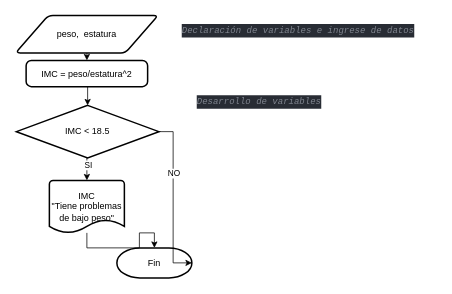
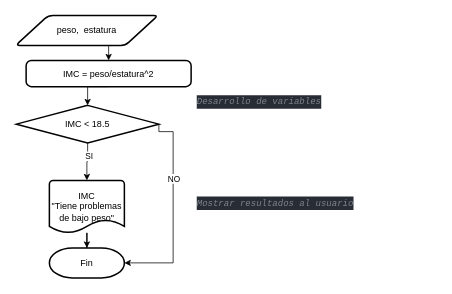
  <mxCell id="0" />
  <mxCell id="1" parent="0" />
  <mxCell id="2" style="edgeStyle=orthogonalEdgeStyle;rounded=0;orthogonalLoop=1;jettySize=auto;html=1;exitX=0.5;exitY=1;exitDx=0;exitDy=0;entryX=0.5;entryY=0;entryDx=0;entryDy=0;" edge="1" parent="1" source="3" target="14"><mxGeometry relative="1" as="geometry" /></mxCell>
- <mxCell id="3" value="peso, &amp;nbsp;estatura" style="shape=parallelogram;html=1;strokeWidth=2;perimeter=parallelogramPerimeter;whiteSpace=wrap;rounded=1;arcSize=12;size=0.23;" vertex="1" parent="1"><mxGeometry x="20" y="20" width="190" height="50" as="geometry" /></mxCell>
- <mxCell id="4" value="Fin" style="strokeWidth=2;html=1;shape=mxgraph.flowchart.terminator;whiteSpace=wrap;" vertex="1" parent="1"><mxGeometry x="155" y="330" width="100" height="40" as="geometry" /></mxCell>
+ <mxCell id="3" value="peso, &amp;nbsp;estatura" style="shape=parallelogram;html=1;strokeWidth=2;perimeter=parallelogramPerimeter;whiteSpace=wrap;rounded=1;arcSize=12;size=0.23;" vertex="1" parent="1"><mxGeometry x="20" y="20" width="190" height="40" as="geometry" /></mxCell>
+ <mxCell id="4" value="Fin" style="strokeWidth=2;html=1;shape=mxgraph.flowchart.terminator;whiteSpace=wrap;" vertex="1" parent="1"><mxGeometry x="65" y="330" width="100" height="40" as="geometry" /></mxCell>
  <mxCell id="5" style="edgeStyle=orthogonalEdgeStyle;rounded=0;orthogonalLoop=1;jettySize=auto;html=1;exitX=0.5;exitY=1;exitDx=0;exitDy=0;exitPerimeter=0;entryX=0.5;entryY=0;entryDx=0;entryDy=0;entryPerimeter=0;" edge="1" parent="1" source="9" target="16"><mxGeometry relative="1" as="geometry"><mxPoint x="-4" y="270" as="targetPoint" /></mxGeometry></mxCell>
  <mxCell id="6" value="SI" style="edgeLabel;html=1;align=center;verticalAlign=middle;resizable=0;points=[];" vertex="1" connectable="0" parent="5"><mxGeometry x="-0.349" y="1" relative="1" as="geometry"><mxPoint as="offset" /></mxGeometry></mxCell>
  <mxCell id="7" style="edgeStyle=orthogonalEdgeStyle;rounded=0;orthogonalLoop=1;jettySize=auto;html=1;exitX=1;exitY=0.5;exitDx=0;exitDy=0;exitPerimeter=0;entryX=1;entryY=0.5;entryDx=0;entryDy=0;entryPerimeter=0;" edge="1" parent="1" source="9" target="4"><mxGeometry relative="1" as="geometry"><mxPoint x="222" y="295" as="targetPoint" /><Array as="points"><mxPoint x="230" y="175" /><mxPoint x="230" y="350" /></Array></mxGeometry></mxCell>
  <mxCell id="8" value="NO" style="edgeLabel;html=1;align=center;verticalAlign=middle;resizable=0;points=[];" vertex="1" connectable="0" parent="7"><mxGeometry x="-0.323" relative="1" as="geometry"><mxPoint as="offset" /></mxGeometry></mxCell>
- <mxCell id="9" value="IMC &amp;lt; 18.5" style="strokeWidth=2;html=1;shape=mxgraph.flowchart.decision;whiteSpace=wrap;" vertex="1" parent="1"><mxGeometry x="21" y="140" width="190" height="70" as="geometry" /></mxCell>
+ <mxCell id="9" value="IMC &amp;lt; 18.5" style="strokeWidth=2;html=1;shape=mxgraph.flowchart.decision;whiteSpace=wrap;" vertex="1" parent="1"><mxGeometry x="21" y="140" width="190" height="50" as="geometry" /></mxCell>
+ <mxCell id="10" value="&lt;div style=&quot;font-style: normal; font-variant-caps: normal; font-weight: normal; letter-spacing: normal; text-align: start; text-indent: 0px; text-transform: none; word-spacing: 0px; -webkit-text-stroke-width: 0px; text-decoration: none; color: rgb(171, 178, 191); background-color: rgb(40, 44, 52); font-family: &amp;quot;Fira Code&amp;quot;, &amp;quot;Menlo for Powerline&amp;quot;, Menlo, Monaco, &amp;quot;Courier New&amp;quot;, monospace; font-size: 12px; line-height: 18px;&quot;&gt;&lt;div&gt;&lt;span style=&quot;color: rgb(127, 132, 142); font-style: italic;&quot;&gt;Mostrar resultados al usuario&lt;/span&gt;&lt;/div&gt;&lt;/div&gt;" style="text;whiteSpace=wrap;html=1;" vertex="1" parent="1"><mxGeometry x="260" y="255" width="240" height="30" as="geometry" /></mxCell>
  <mxCell id="11" value="&lt;div style=&quot;font-style: normal; font-variant-caps: normal; font-weight: normal; letter-spacing: normal; text-align: start; text-indent: 0px; text-transform: none; word-spacing: 0px; -webkit-text-stroke-width: 0px; text-decoration: none; color: rgb(171, 178, 191); background-color: rgb(40, 44, 52); font-family: &amp;quot;Fira Code&amp;quot;, &amp;quot;Menlo for Powerline&amp;quot;, Menlo, Monaco, &amp;quot;Courier New&amp;quot;, monospace; font-size: 12px; line-height: 18px;&quot;&gt;&lt;div&gt;&lt;span style=&quot;color: rgb(127, 132, 142); font-style: italic;&quot;&gt;Desarrollo de variables&lt;/span&gt;&lt;/div&gt;&lt;/div&gt;" style="text;whiteSpace=wrap;html=1;" vertex="1" parent="1"><mxGeometry x="260" y="120" width="210" height="30" as="geometry" /></mxCell>
- <mxCell id="12" value="&lt;meta charset=&quot;utf-8&quot;&gt;&lt;div style=&quot;font-style: normal; font-variant-caps: normal; font-weight: normal; letter-spacing: normal; text-align: start; text-indent: 0px; text-transform: none; word-spacing: 0px; -webkit-text-stroke-width: 0px; text-decoration: none; color: rgb(171, 178, 191); background-color: rgb(40, 44, 52); font-family: &amp;quot;Fira Code&amp;quot;, &amp;quot;Menlo for Powerline&amp;quot;, Menlo, Monaco, &amp;quot;Courier New&amp;quot;, monospace; font-size: 12px; line-height: 18px;&quot;&gt;&lt;div&gt;&lt;span style=&quot;color: rgb(127, 132, 142); font-style: italic;&quot;&gt;Declaración de variables e ingrese de datos&lt;/span&gt;&lt;/div&gt;&lt;/div&gt;" style="text;whiteSpace=wrap;html=1;" vertex="1" parent="1"><mxGeometry x="240" y="25" width="340" height="30" as="geometry" /></mxCell>
  <mxCell id="13" style="edgeStyle=orthogonalEdgeStyle;rounded=0;orthogonalLoop=1;jettySize=auto;html=1;exitX=0.5;exitY=1;exitDx=0;exitDy=0;entryX=0.5;entryY=0;entryDx=0;entryDy=0;entryPerimeter=0;" edge="1" parent="1" source="14" target="9"><mxGeometry relative="1" as="geometry" /></mxCell>
- <mxCell id="14" value="IMC = peso/estatura^2" style="rounded=1;whiteSpace=wrap;html=1;absoluteArcSize=1;arcSize=14;strokeWidth=2;" vertex="1" parent="1"><mxGeometry x="34" y="80" width="162" height="35" as="geometry" /></mxCell>
+ <mxCell id="14" value="IMC = peso/estatura^2" style="rounded=1;whiteSpace=wrap;html=1;absoluteArcSize=1;arcSize=14;strokeWidth=2;" vertex="1" parent="1"><mxGeometry x="34" y="80" width="220" height="35" as="geometry" /></mxCell>
  <mxCell id="15" value="" style="edgeStyle=orthogonalEdgeStyle;rounded=0;orthogonalLoop=1;jettySize=auto;html=1;" edge="1" parent="1" source="16" target="4"><mxGeometry relative="1" as="geometry" /></mxCell>
  <mxCell id="16" value="IMC&lt;br&gt;&quot;Tiene problemas de bajo peso&quot;" style="strokeWidth=2;html=1;shape=mxgraph.flowchart.document2;whiteSpace=wrap;size=0.25;" vertex="1" parent="1"><mxGeometry x="65" y="240" width="100" height="70" as="geometry" /></mxCell>
